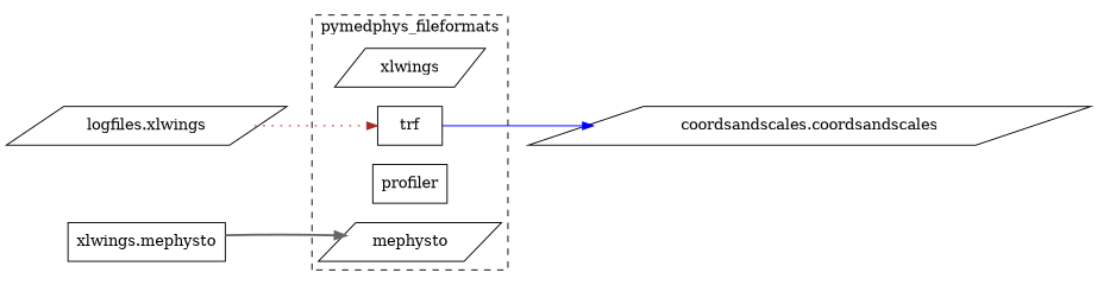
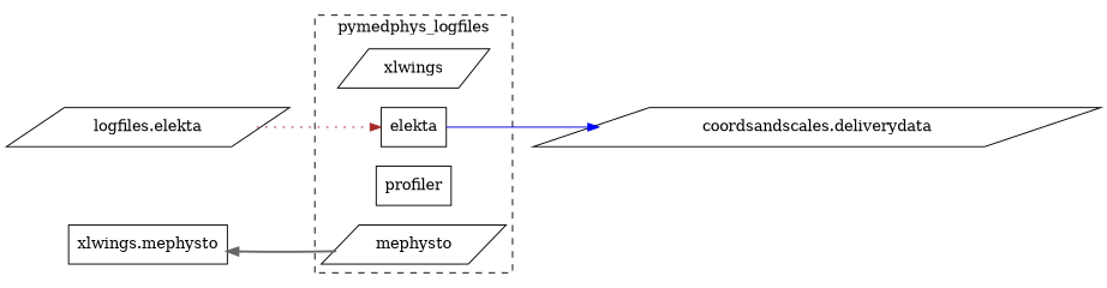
  strict digraph {
    ordering=out
    rankdir=LR
    node [shape=parallelogram]
-   n1 [label="logfiles.xlwings"]
+   n1 [label="logfiles.elekta"]
    n2 [label="xlwings.mephysto" shape=box]
-   n3 [label="coordsandscales.coordsandscales"]
+   n3 [label="coordsandscales.deliverydata"]
    n4 [label=xlwings]
    n5 [label=mephysto]
    n6 [label=profiler shape=box]
-   n7 [label=trf shape=box]
+   n7 [label=elekta shape=box]
    subgraph sub_1 {
      rank=same
      n1
      n2
    }
    subgraph sub_2 {
      rank=same
      n3
    }
    subgraph cluster_3 {
-     label=pymedphys_fileformats
+     label=pymedphys_logfiles
      style=dashed
      subgraph sub_4 {
        label=pymedphys_fileformats
        rank=same
        style=dashed
        n4
        n5
        n6
        n7
      }
    }
    n1 -> n7 [color=brown style=dotted]
-   n2 -> n5 [color=gray40 style=bold]
+   n5 -> n2 [color=gray40 style=bold]
    n7 -> n3 [color=blue style=solid]
  }
